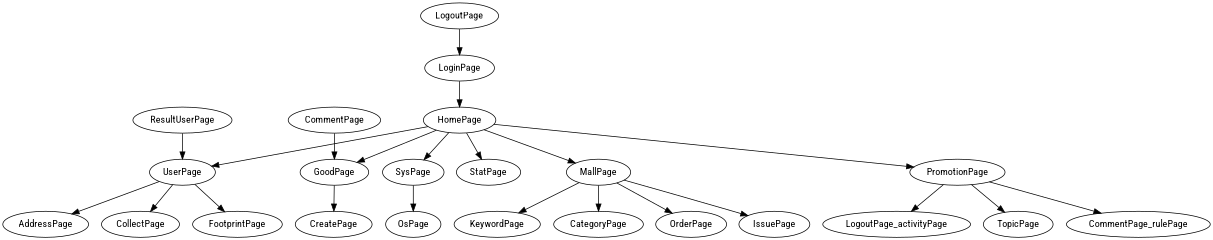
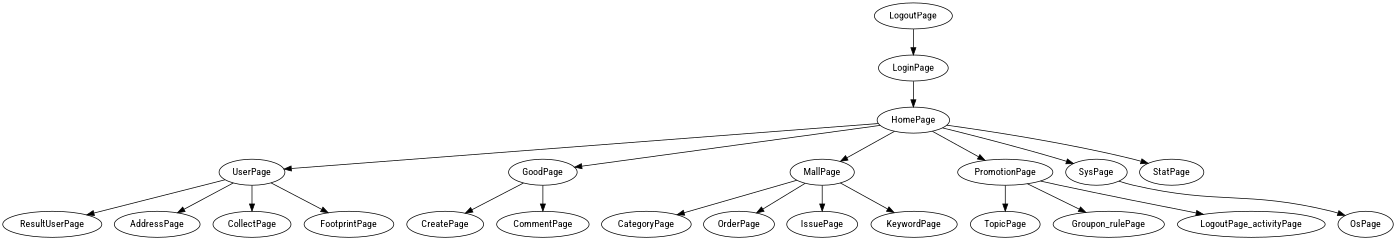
  digraph {
    fontname="Roboto Condensed"
    node [fontname="Roboto Condensed"]
    edge [fontname="Roboto Condensed"]
    LoginPage
    HomePage
    UserPage
    GoodPage
    MallPage
    PromotionPage
    SysPage
    StatPage
    ResultUserPage
    AddressPage
    CollectPage
    FootprintPage
    CreatePage
    CommentPage
    CategoryPage
    OrderPage
    IssuePage
    KeywordPage
    TopicPage
-   Groupon_rulePage [label=CommentPage_rulePage]
+   Groupon_rulePage
    n21 [label=LogoutPage_activityPage]
    OsPage
    LogoutPage
    LoginPage -> HomePage
    HomePage -> UserPage
    HomePage -> GoodPage
    HomePage -> MallPage
    HomePage -> PromotionPage
    HomePage -> SysPage
    HomePage -> StatPage
-   ResultUserPage -> UserPage
+   UserPage -> ResultUserPage
    UserPage -> AddressPage
    UserPage -> CollectPage
    UserPage -> FootprintPage
    GoodPage -> CreatePage
-   CommentPage -> GoodPage
+   GoodPage -> CommentPage
    MallPage -> CategoryPage
    MallPage -> OrderPage
    MallPage -> IssuePage
    MallPage -> KeywordPage
    PromotionPage -> TopicPage
    PromotionPage -> Groupon_rulePage
    PromotionPage -> n21
    SysPage -> OsPage
    LogoutPage -> LoginPage
  }
